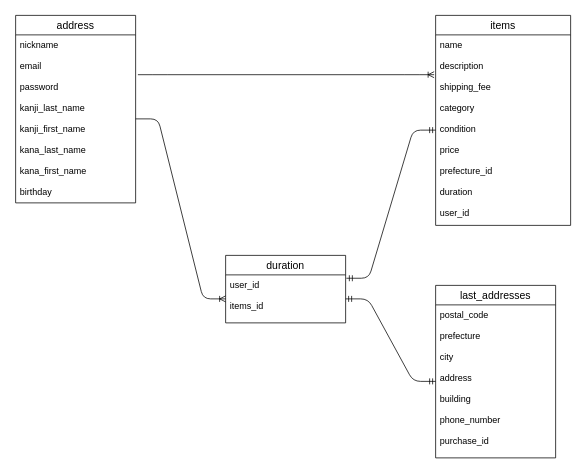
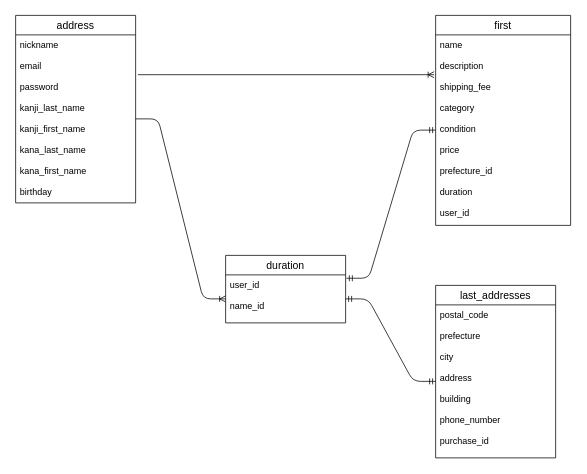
  <mxCell id="0" />
  <mxCell id="1" parent="0" />
  <mxCell id="2" value="" style="edgeStyle=entityRelationEdgeStyle;fontSize=12;html=1;endArrow=ERoneToMany;entryX=-0.011;entryY=0.209;entryDx=0;entryDy=0;entryPerimeter=0;exitX=1.019;exitY=0.237;exitDx=0;exitDy=0;exitPerimeter=0;" parent="1" source="13" target="7" edge="1"><mxGeometry width="100" height="100" relative="1" as="geometry"><mxPoint x="181" y="91" as="sourcePoint" /><mxPoint x="540" y="91" as="targetPoint" /></mxGeometry></mxCell>
  <mxCell id="3" value="" style="edgeStyle=entityRelationEdgeStyle;fontSize=12;html=1;endArrow=ERoneToMany;entryX=0;entryY=0.5;entryDx=0;entryDy=0;exitX=1;exitY=0.5;exitDx=0;exitDy=0;" parent="1" source="13" target="11" edge="1"><mxGeometry width="100" height="100" relative="1" as="geometry"><mxPoint x="260" y="178" as="sourcePoint" /><mxPoint x="290" y="411" as="targetPoint" /></mxGeometry></mxCell>
  <mxCell id="4" value="" style="edgeStyle=entityRelationEdgeStyle;fontSize=12;html=1;endArrow=ERmandOne;startArrow=ERmandOne;exitX=1.006;exitY=0.07;exitDx=0;exitDy=0;entryX=0;entryY=0.5;entryDx=0;entryDy=0;exitPerimeter=0;" parent="1" source="11" target="7" edge="1"><mxGeometry width="100" height="100" relative="1" as="geometry"><mxPoint x="530" y="400" as="sourcePoint" /><mxPoint x="690" y="360" as="targetPoint" /></mxGeometry></mxCell>
  <mxCell id="5" value="" style="edgeStyle=entityRelationEdgeStyle;fontSize=12;html=1;endArrow=ERmandOne;startArrow=ERmandOne;exitX=1;exitY=0.5;exitDx=0;exitDy=0;entryX=0;entryY=0.5;entryDx=0;entryDy=0;" parent="1" source="11" target="9" edge="1"><mxGeometry width="100" height="100" relative="1" as="geometry"><mxPoint x="460.96" y="383.98" as="sourcePoint" /><mxPoint x="550" y="183" as="targetPoint" /></mxGeometry></mxCell>
- <mxCell id="6" value="items" style="swimlane;fontStyle=0;childLayout=stackLayout;horizontal=1;startSize=26;horizontalStack=0;resizeParent=1;resizeParentMax=0;resizeLast=0;collapsible=1;marginBottom=0;align=center;fontSize=14;" parent="1" vertex="1"><mxGeometry x="580" y="20" width="180" height="280" as="geometry" /></mxCell>
+ <mxCell id="6" value="first" style="swimlane;fontStyle=0;childLayout=stackLayout;horizontal=1;startSize=26;horizontalStack=0;resizeParent=1;resizeParentMax=0;resizeLast=0;collapsible=1;marginBottom=0;align=center;fontSize=14;" parent="1" vertex="1"><mxGeometry x="580" y="20" width="180" height="280" as="geometry" /></mxCell>
  <mxCell id="7" value="name&#10;&#10;description&#10;&#10;shipping_fee&#10;&#10;category&#10;&#10;condition&#10;&#10;price&#10;&#10;prefecture_id&#10;&#10;duration&#10;&#10;user_id" style="text;strokeColor=none;fillColor=none;spacingLeft=4;spacingRight=4;overflow=hidden;rotatable=0;points=[[0,0.5],[1,0.5]];portConstraint=eastwest;fontSize=12;" parent="6" vertex="1"><mxGeometry y="26" width="180" height="254" as="geometry" /></mxCell>
  <mxCell id="8" value="last_addresses" style="swimlane;fontStyle=0;childLayout=stackLayout;horizontal=1;startSize=26;horizontalStack=0;resizeParent=1;resizeParentMax=0;resizeLast=0;collapsible=1;marginBottom=0;align=center;fontSize=14;" parent="1" vertex="1"><mxGeometry x="580" y="380" width="160" height="230" as="geometry" /></mxCell>
  <mxCell id="9" value="postal_code&#10;&#10;prefecture&#10;&#10;city&#10;&#10;address&#10;&#10;building&#10;&#10;phone_number&#10;&#10;purchase_id" style="text;strokeColor=none;fillColor=none;spacingLeft=4;spacingRight=4;overflow=hidden;rotatable=0;points=[[0,0.5],[1,0.5]];portConstraint=eastwest;fontSize=12;" parent="8" vertex="1"><mxGeometry y="26" width="160" height="204" as="geometry" /></mxCell>
  <mxCell id="10" value="duration" style="swimlane;fontStyle=0;childLayout=stackLayout;horizontal=1;startSize=26;horizontalStack=0;resizeParent=1;resizeParentMax=0;resizeLast=0;collapsible=1;marginBottom=0;align=center;fontSize=14;" parent="1" vertex="1"><mxGeometry x="300" y="340" width="160" height="90" as="geometry" /></mxCell>
- <mxCell id="11" value="user_id&#10;&#10;items_id" style="text;strokeColor=none;fillColor=none;spacingLeft=4;spacingRight=4;overflow=hidden;rotatable=0;points=[[0,0.5],[1,0.5]];portConstraint=eastwest;fontSize=12;" parent="10" vertex="1"><mxGeometry y="26" width="160" height="64" as="geometry" /></mxCell>
+ <mxCell id="11" value="user_id&#10;&#10;name_id" style="text;strokeColor=none;fillColor=none;spacingLeft=4;spacingRight=4;overflow=hidden;rotatable=0;points=[[0,0.5],[1,0.5]];portConstraint=eastwest;fontSize=12;" parent="10" vertex="1"><mxGeometry y="26" width="160" height="64" as="geometry" /></mxCell>
  <mxCell id="12" value="address" style="swimlane;fontStyle=0;childLayout=stackLayout;horizontal=1;startSize=26;horizontalStack=0;resizeParent=1;resizeParentMax=0;resizeLast=0;collapsible=1;marginBottom=0;align=center;fontSize=14;" parent="1" vertex="1"><mxGeometry x="20" y="20" width="160" height="250" as="geometry" /></mxCell>
  <mxCell id="13" value="nickname&#10;&#10;email&#10;&#10;password&#10;&#10;kanji_last_name&#10;&#10;kanji_first_name&#10;&#10;kana_last_name&#10;&#10;kana_first_name&#10;&#10;birthday" style="text;strokeColor=none;fillColor=none;spacingLeft=4;spacingRight=4;overflow=hidden;rotatable=0;points=[[0,0.5],[1,0.5]];portConstraint=eastwest;fontSize=12;" parent="12" vertex="1"><mxGeometry y="26" width="160" height="224" as="geometry" /></mxCell>
